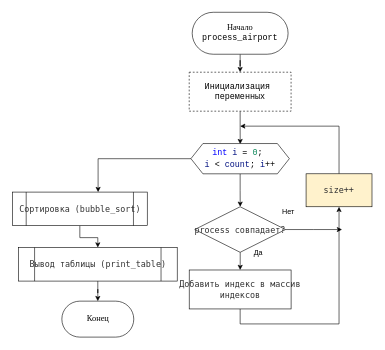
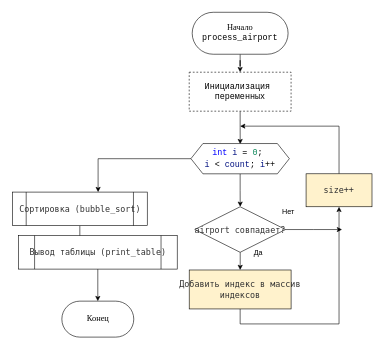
  <mxCell id="0" />
  <mxCell id="1" parent="0" />
  <mxCell id="2" value="" style="edgeStyle=orthogonalEdgeStyle;rounded=0;orthogonalLoop=1;jettySize=auto;html=1;" parent="1" source="3" target="5" edge="1"><mxGeometry relative="1" as="geometry" /></mxCell>
  <mxCell id="3" value="&lt;font style=&quot;background-color: light-dark(#ffffff, var(--ge-dark-color, #121212));&quot;&gt;Начало&lt;/font&gt;&lt;div&gt;&lt;div style=&quot;font-family: Consolas, &amp;quot;Courier New&amp;quot;, monospace; line-height: 19px; white-space: pre;&quot;&gt;&lt;span&gt;&lt;font style=&quot;color: rgb(0, 0, 0);&quot;&gt;process_airport&lt;/font&gt;&lt;/span&gt;&lt;/div&gt;&lt;/div&gt;" style="rounded=1;whiteSpace=wrap;html=1;arcSize=50;fontFamily=Consolas;fontSize=14;" parent="1" vertex="1"><mxGeometry x="320" y="20" width="160" height="70" as="geometry" /></mxCell>
  <mxCell id="4" style="edgeStyle=orthogonalEdgeStyle;rounded=0;orthogonalLoop=1;jettySize=auto;html=1;" parent="1" source="5" edge="1"><mxGeometry relative="1" as="geometry"><mxPoint x="400.1" y="240.05" as="targetPoint" /></mxGeometry></mxCell>
  <mxCell id="5" value="&lt;div style=&quot;font-family: Consolas, &amp;quot;Courier New&amp;quot;, monospace; white-space: pre;&quot;&gt;Инициализация &lt;/div&gt;&lt;div style=&quot;font-family: Consolas, &amp;quot;Courier New&amp;quot;, monospace; white-space: pre;&quot;&gt;переменных&lt;/div&gt;" style="whiteSpace=wrap;html=1;fontSize=14;fontFamily=Consolas;rounded=1;arcSize=0;dashed=1;" parent="1" vertex="1"><mxGeometry x="315" y="120" width="170" height="65" as="geometry" /></mxCell>
  <mxCell id="6" value="" style="edgeStyle=orthogonalEdgeStyle;rounded=0;orthogonalLoop=1;jettySize=auto;html=1;" parent="1" source="22" target="9" edge="1"><mxGeometry relative="1" as="geometry"><mxPoint x="324.25" y="278" as="sourcePoint" /><Array as="points"><mxPoint x="163" y="265" /></Array></mxGeometry></mxCell>
  <mxCell id="7" style="edgeStyle=orthogonalEdgeStyle;rounded=0;orthogonalLoop=1;jettySize=auto;html=1;exitX=0.5;exitY=1;exitDx=0;exitDy=0;" parent="1" source="22" target="15" edge="1"><mxGeometry relative="1" as="geometry"><mxPoint x="400.1" y="315.95" as="sourcePoint" /></mxGeometry></mxCell>
  <mxCell id="8" style="edgeStyle=orthogonalEdgeStyle;rounded=0;orthogonalLoop=1;jettySize=auto;html=1;" parent="1" source="9" target="11" edge="1"><mxGeometry relative="1" as="geometry" /></mxCell>
  <mxCell id="9" value="&lt;font face=&quot;Consolas, Monaco, Andale Mono, Ubuntu Mono, monospace&quot;&gt;&lt;span style=&quot;color: rgb(51, 51, 51); font-style: normal; font-variant-ligatures: normal; font-variant-caps: normal; font-weight: 400; letter-spacing: normal; orphans: 2; text-align: center; text-indent: 0px; text-transform: none; widows: 2; word-spacing: 0px; -webkit-text-stroke-width: 0px; white-space: nowrap; text-decoration-thickness: initial; text-decoration-style: initial; text-decoration-color: initial; float: none; display: inline !important;&quot;&gt;Сортировка (bubble_sort)&lt;/span&gt;&lt;/font&gt;" style="shape=process;whiteSpace=wrap;html=1;backgroundOutline=1;fontSize=14;fontFamily=Consolas;rounded=1;arcSize=0;" parent="1" vertex="1"><mxGeometry x="20" y="320" width="225" height="56" as="geometry" /></mxCell>
  <mxCell id="10" style="edgeStyle=orthogonalEdgeStyle;rounded=0;orthogonalLoop=1;jettySize=auto;html=1;" parent="1" source="11" target="12" edge="1"><mxGeometry relative="1" as="geometry" /></mxCell>
- <mxCell id="11" value="&lt;span style=&quot;color: rgb(51, 51, 51); text-wrap-mode: nowrap;&quot;&gt;&lt;font face=&quot;Consolas, Monaco, Andale Mono, Ubuntu Mono, monospace&quot; style=&quot;&quot;&gt;Вывод таблицы (print_table)&lt;/font&gt;&lt;/span&gt;" style="shape=process;whiteSpace=wrap;html=1;backgroundOutline=1;fontSize=14;fontFamily=Consolas;rounded=1;arcSize=0;" parent="1" vertex="1"><mxGeometry x="30" y="412.5" width="265" height="56" as="geometry" /></mxCell>
+ <mxCell id="11" value="&lt;span style=&quot;color: rgb(51, 51, 51); text-wrap-mode: nowrap;&quot;&gt;&lt;font face=&quot;Consolas, Monaco, Andale Mono, Ubuntu Mono, monospace&quot; style=&quot;&quot;&gt;Вывод таблицы (print_table)&lt;/font&gt;&lt;/span&gt;" style="shape=process;whiteSpace=wrap;html=1;backgroundOutline=1;fontSize=14;fontFamily=Consolas;rounded=1;arcSize=0;" parent="1" vertex="1"><mxGeometry x="30" y="392.5" width="265" height="56" as="geometry" /></mxCell>
  <mxCell id="12" value="Конец" style="whiteSpace=wrap;html=1;fontSize=14;fontFamily=Consolas;rounded=1;arcSize=50;" parent="1" vertex="1"><mxGeometry x="102.5" y="502" width="120" height="60" as="geometry" /></mxCell>
  <mxCell id="13" style="edgeStyle=orthogonalEdgeStyle;rounded=0;orthogonalLoop=1;jettySize=auto;html=1;" parent="1" source="15" target="17" edge="1"><mxGeometry relative="1" as="geometry" /></mxCell>
  <mxCell id="14" style="edgeStyle=orthogonalEdgeStyle;rounded=0;orthogonalLoop=1;jettySize=auto;html=1;" parent="1" source="15" edge="1"><mxGeometry relative="1" as="geometry"><mxPoint x="570" y="382.5" as="targetPoint" /></mxGeometry></mxCell>
- <mxCell id="15" value="&lt;div style=&quot;line-height: 19px; white-space: pre;&quot;&gt;&lt;div style=&quot;line-height: 19px;&quot;&gt;&lt;div style=&quot;line-height: 19px;&quot;&gt;&lt;span style=&quot;color: rgb(51, 51, 51); white-space-collapse: collapse;&quot;&gt;&lt;font face=&quot;Consolas, Monaco, Andale Mono, Ubuntu Mono, monospace&quot; style=&quot;&quot;&gt;process совпадает?&lt;/font&gt;&lt;/span&gt;&lt;/div&gt;&lt;/div&gt;&lt;/div&gt;" style="rhombus;whiteSpace=wrap;html=1;rounded=1;strokeColor=default;align=center;verticalAlign=middle;arcSize=0;fontFamily=Consolas;fontSize=14;fontColor=default;fillColor=default;" parent="1" vertex="1"><mxGeometry x="324.25" y="344.5" width="151.5" height="76" as="geometry" /></mxCell>
+ <mxCell id="15" value="&lt;div style=&quot;line-height: 19px; white-space: pre;&quot;&gt;&lt;div style=&quot;line-height: 19px;&quot;&gt;&lt;div style=&quot;line-height: 19px;&quot;&gt;&lt;span style=&quot;color: rgb(51, 51, 51); white-space-collapse: collapse;&quot;&gt;&lt;font face=&quot;Consolas, Monaco, Andale Mono, Ubuntu Mono, monospace&quot; style=&quot;&quot;&gt;airport совпадает?&lt;/font&gt;&lt;/span&gt;&lt;/div&gt;&lt;/div&gt;&lt;/div&gt;" style="rhombus;whiteSpace=wrap;html=1;rounded=1;strokeColor=default;align=center;verticalAlign=middle;arcSize=0;fontFamily=Consolas;fontSize=14;fontColor=default;fillColor=default;" parent="1" vertex="1"><mxGeometry x="324.25" y="344.5" width="151.5" height="76" as="geometry" /></mxCell>
  <mxCell id="16" style="edgeStyle=orthogonalEdgeStyle;rounded=0;orthogonalLoop=1;jettySize=auto;html=1;entryX=0.5;entryY=1;entryDx=0;entryDy=0;" parent="1" source="17" target="19" edge="1"><mxGeometry relative="1" as="geometry"><Array as="points"><mxPoint x="400" y="540" /><mxPoint x="565" y="540" /></Array></mxGeometry></mxCell>
- <mxCell id="17" value="&lt;span style=&quot;color: rgb(51, 51, 51); text-wrap-mode: nowrap;&quot;&gt;&lt;font face=&quot;Consolas, Monaco, Andale Mono, Ubuntu Mono, monospace&quot; style=&quot;&quot;&gt;Добавить индекс в массив&lt;/font&gt;&lt;/span&gt;&lt;div&gt;&lt;font face=&quot;Consolas, Monaco, Andale Mono, Ubuntu Mono, monospace&quot; color=&quot;#333333&quot;&gt;&lt;span style=&quot;text-wrap-mode: nowrap;&quot;&gt;индексов&lt;/span&gt;&lt;/font&gt;&lt;/div&gt;" style="whiteSpace=wrap;html=1;fontSize=14;fontFamily=Consolas;rounded=1;arcSize=0;" parent="1" vertex="1"><mxGeometry x="315" y="450" width="170" height="65" as="geometry" /></mxCell>
+ <mxCell id="17" value="&lt;span style=&quot;color: rgb(51, 51, 51); text-wrap-mode: nowrap;&quot;&gt;&lt;font face=&quot;Consolas, Monaco, Andale Mono, Ubuntu Mono, monospace&quot; style=&quot;&quot;&gt;Добавить индекс в массив&lt;/font&gt;&lt;/span&gt;&lt;div&gt;&lt;font face=&quot;Consolas, Monaco, Andale Mono, Ubuntu Mono, monospace&quot; color=&quot;#333333&quot;&gt;&lt;span style=&quot;text-wrap-mode: nowrap;&quot;&gt;индексов&lt;/span&gt;&lt;/font&gt;&lt;/div&gt;" style="whiteSpace=wrap;html=1;fontSize=14;fontFamily=Consolas;rounded=1;arcSize=0;fillColor=#fff2cc;" parent="1" vertex="1"><mxGeometry x="315" y="450" width="170" height="65" as="geometry" /></mxCell>
  <mxCell id="18" style="edgeStyle=orthogonalEdgeStyle;rounded=0;orthogonalLoop=1;jettySize=auto;html=1;" parent="1" source="19" edge="1"><mxGeometry relative="1" as="geometry"><mxPoint x="400" y="210" as="targetPoint" /><Array as="points"><mxPoint x="565" y="210" /></Array></mxGeometry></mxCell>
  <mxCell id="19" value="&lt;span style=&quot;color: rgb(51, 51, 51); text-wrap-mode: nowrap;&quot;&gt;&lt;font face=&quot;Consolas, Monaco, Andale Mono, Ubuntu Mono, monospace&quot; style=&quot;&quot;&gt;size++&lt;/font&gt;&lt;/span&gt;" style="whiteSpace=wrap;html=1;fontSize=14;fontFamily=Consolas;rounded=1;arcSize=0;fillColor=#fff2cc;" parent="1" vertex="1"><mxGeometry x="510" y="289.5" width="110" height="55" as="geometry" /></mxCell>
  <mxCell id="20" value="Да" style="text;html=1;align=center;verticalAlign=middle;resizable=0;points=[];autosize=1;strokeColor=none;fillColor=none;" parent="1" vertex="1"><mxGeometry x="410" y="407" width="40" height="30" as="geometry" /></mxCell>
  <mxCell id="21" value="Нет" style="text;html=1;align=center;verticalAlign=middle;resizable=0;points=[];autosize=1;strokeColor=none;fillColor=none;" parent="1" vertex="1"><mxGeometry x="460" y="337.5" width="40" height="30" as="geometry" /></mxCell>
  <mxCell id="22" value="&lt;div style=&quot;background-color: rgb(255, 255, 255); font-family: Consolas, &amp;quot;Courier New&amp;quot;, monospace; font-size: 14px; line-height: 19px; white-space: pre;&quot;&gt;&lt;span style=&quot;color: #0000ff;&quot;&gt;int&lt;/span&gt; &lt;span style=&quot;color: #001080;&quot;&gt;i&lt;/span&gt; = &lt;span style=&quot;color: #098658;&quot;&gt;0&lt;/span&gt;; &lt;/div&gt;&lt;div style=&quot;background-color: rgb(255, 255, 255); font-family: Consolas, &amp;quot;Courier New&amp;quot;, monospace; font-size: 14px; line-height: 19px; white-space: pre;&quot;&gt;&lt;span style=&quot;color: #001080;&quot;&gt;i&lt;/span&gt; &amp;lt; &lt;span style=&quot;color: #001080;&quot;&gt;count&lt;/span&gt;; &lt;span style=&quot;color: #001080;&quot;&gt;i&lt;/span&gt;++&lt;/div&gt;" style="shape=hexagon;perimeter=hexagonPerimeter2;whiteSpace=wrap;html=1;fixedSize=1;" vertex="1" parent="1"><mxGeometry x="317.88" y="239" width="164.25" height="50.5" as="geometry" /></mxCell>
